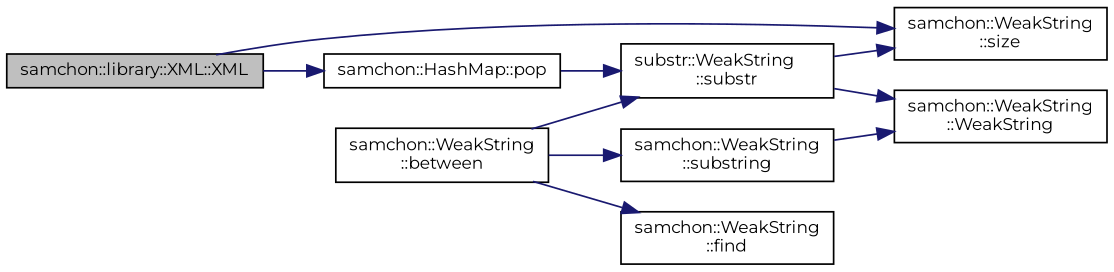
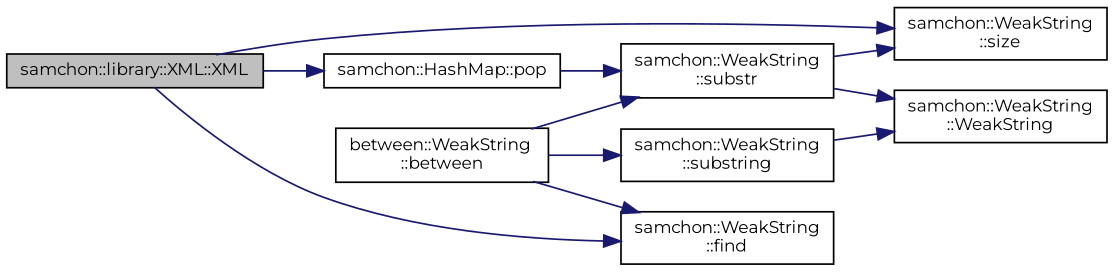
  digraph {
    fontname=Montserrat
    rankdir=LR
    node [color=black fillcolor=white fontname=Montserrat fontsize=10 shape=record style=filled]
    edge [color=midnightblue fontname=Montserrat fontsize=10 labelfontname=Helvetica labelfontsize=10 style=solid]
    n1 [fillcolor=grey75 fontcolor=black height=0.2 label="samchon::library::XML::XML" width=0.4]
    n2 [height=0.2 label="samchon::WeakString\l::find" width=0.4]
    n3 [height=0.2 label="samchon::WeakString\l::size" width=0.4]
    n4 [height=0.2 label="samchon::HashMap::pop" width=0.4]
-   n5 [height=0.2 label="samchon::WeakString\l::between" width=0.4]
-   n6 [height=0.2 label="substr::WeakString\l::substr" width=0.4]
+   n5 [height=0.2 label="between::WeakString\l::between" width=0.4]
+   n6 [height=0.2 label="samchon::WeakString\l::substr" width=0.4]
    n7 [height=0.2 label="samchon::WeakString\l::substring" width=0.4]
    n8 [height=0.2 label="samchon::WeakString\l::WeakString" width=0.4]
+   n1 -> n2
    n1 -> n3
    n1 -> n4
    n4 -> n6
    n5 -> n2
    n5 -> n6
    n5 -> n7
    n6 -> n3
    n6 -> n8
    n7 -> n8
  }
